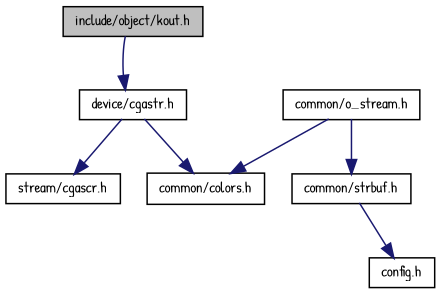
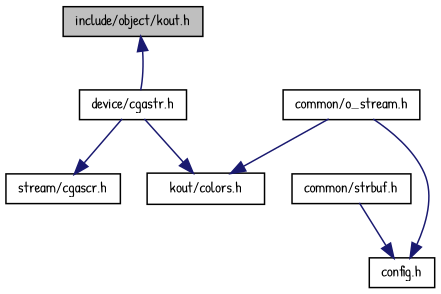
  digraph {
    fontname="Patrick Hand"
    node [color=black fontname="Patrick Hand" fontsize=10 shape=record]
    edge [color=midnightblue fontname="Patrick Hand" fontsize=10 labelfontname=Helvetica labelfontsize=10 style=solid]
    n1 [fillcolor=grey75 fontcolor=black height=0.2 label="include/object/kout.h" style=filled width=0.4]
    n2 [height=0.2 label="device/cgastr.h" width=0.4]
    n3 [height=0.2 label="stream/cgascr.h" width=0.4]
-   n4 [height=0.2 label="common/colors.h" width=0.4]
+   n4 [height=0.2 label="kout/colors.h" width=0.4]
    n5 [height=0.2 label="common/o_stream.h" width=0.4]
    n6 [height=0.2 label="common/strbuf.h" width=0.4]
    n7 [height=0.2 label="config.h" width=0.4]
-   n1 -> n2
+   n2 -> n1
    n2 -> n3
    n2 -> n4
    n5 -> n4
-   n5 -> n6
+   n5 -> n7
    n6 -> n7
  }
